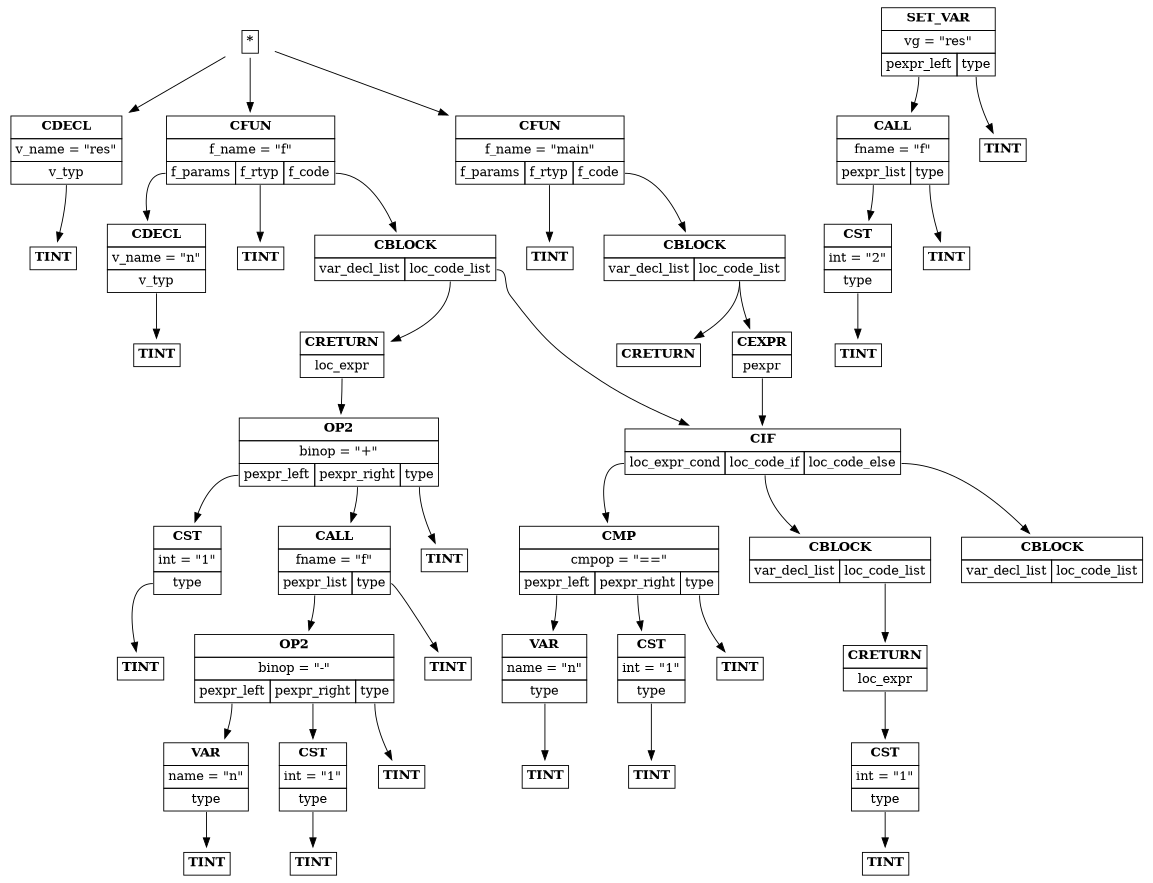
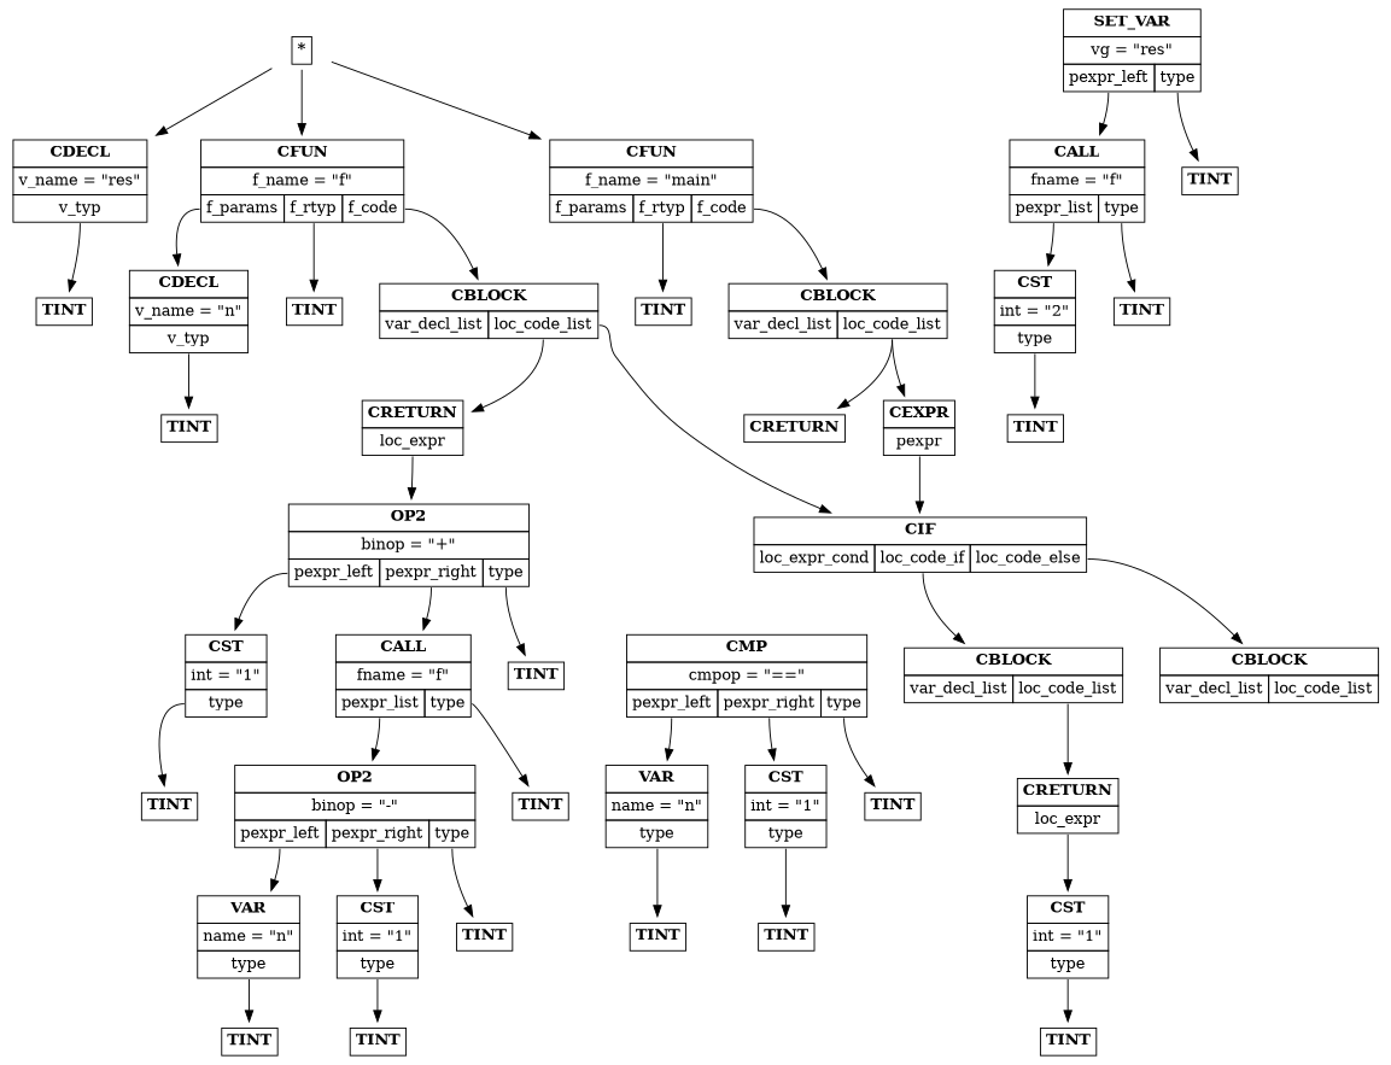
  digraph {
    node [shape=plaintext]
    edge [tailport=type]
    n1 [label=<<table border='0' cellborder='1' cellspacing='0' cellpadding='4'><tr ><td colspan = '1'><b >*</b></td></tr></table>>]
    n2 [label=<<table border='0' cellborder='1' cellspacing='0' cellpadding='4'><tr ><td colspan = '1'><b >CDECL</b></td></tr><tr ><td colspan = '1'>v_name = "res"</td></tr><tr ><td port='v_typ'>v_typ</td></tr></table>>]
    n3 [label=<<table border='0' cellborder='1' cellspacing='0' cellpadding='4'><tr ><td colspan = '3'><b >CFUN</b></td></tr><tr ><td colspan = '3'>f_name = "f"</td></tr><tr ><td port='f_params'>f_params</td><td port='f_rtyp'>f_rtyp</td><td port='f_code'>f_code</td></tr></table>>]
    n4 [label=<<table border='0' cellborder='1' cellspacing='0' cellpadding='4'><tr ><td colspan = '3'><b >CFUN</b></td></tr><tr ><td colspan = '3'>f_name = "main"</td></tr><tr ><td port='f_params'>f_params</td><td port='f_rtyp'>f_rtyp</td><td port='f_code'>f_code</td></tr></table>>]
    n5 [label=<<table border='0' cellborder='1' cellspacing='0' cellpadding='4'><tr ><td colspan = '1'><b >TINT</b></td></tr></table>>]
    n6 [label=<<table border='0' cellborder='1' cellspacing='0' cellpadding='4'><tr ><td colspan = '1'><b >CDECL</b></td></tr><tr ><td colspan = '1'>v_name = "n"</td></tr><tr ><td port='v_typ'>v_typ</td></tr></table>>]
    n7 [label=<<table border='0' cellborder='1' cellspacing='0' cellpadding='4'><tr ><td colspan = '1'><b >TINT</b></td></tr></table>>]
    n8 [label=<<table border='0' cellborder='1' cellspacing='0' cellpadding='4'><tr ><td colspan = '2'><b >CBLOCK</b></td></tr><tr ><td port='var_decl_list'>var_decl_list</td><td port='loc_code_list'>loc_code_list</td></tr></table>>]
    n9 [label=<<table border='0' cellborder='1' cellspacing='0' cellpadding='4'><tr ><td colspan = '1'><b >TINT</b></td></tr></table>>]
    n10 [label=<<table border='0' cellborder='1' cellspacing='0' cellpadding='4'><tr ><td colspan = '2'><b >CBLOCK</b></td></tr><tr ><td port='var_decl_list'>var_decl_list</td><td port='loc_code_list'>loc_code_list</td></tr></table>>]
    n11 [label=<<table border='0' cellborder='1' cellspacing='0' cellpadding='4'><tr ><td colspan = '1'><b >TINT</b></td></tr></table>>]
    n12 [label=<<table border='0' cellborder='1' cellspacing='0' cellpadding='4'><tr ><td colspan = '3'><b >CIF</b></td></tr><tr ><td port='loc_expr_cond'>loc_expr_cond</td><td port='loc_code_if'>loc_code_if</td><td port='loc_code_else'>loc_code_else</td></tr></table>>]
    n13 [label=<<table border='0' cellborder='1' cellspacing='0' cellpadding='4'><tr ><td colspan = '1'><b >CRETURN</b></td></tr><tr ><td port='loc_expr'>loc_expr</td></tr></table>>]
    n14 [label=<<table border='0' cellborder='1' cellspacing='0' cellpadding='4'><tr ><td colspan = '3'><b >CMP</b></td></tr><tr ><td colspan = '3'>cmpop = "=="</td></tr><tr ><td port='pexpr_left'>pexpr_left</td><td port='pexpr_right'>pexpr_right</td><td port='type'>type</td></tr></table>>]
    n15 [label=<<table border='0' cellborder='1' cellspacing='0' cellpadding='4'><tr ><td colspan = '2'><b >CBLOCK</b></td></tr><tr ><td port='var_decl_list'>var_decl_list</td><td port='loc_code_list'>loc_code_list</td></tr></table>>]
    n16 [label=<<table border='0' cellborder='1' cellspacing='0' cellpadding='4'><tr ><td colspan = '2'><b >CBLOCK</b></td></tr><tr ><td port='var_decl_list'>var_decl_list</td><td port='loc_code_list'>loc_code_list</td></tr></table>>]
    n17 [label=<<table border='0' cellborder='1' cellspacing='0' cellpadding='4'><tr ><td colspan = '3'><b >OP2</b></td></tr><tr ><td colspan = '3'>binop = "+"</td></tr><tr ><td port='pexpr_left'>pexpr_left</td><td port='pexpr_right'>pexpr_right</td><td port='type'>type</td></tr></table>>]
    n18 [label=<<table border='0' cellborder='1' cellspacing='0' cellpadding='4'><tr ><td colspan = '1'><b >VAR</b></td></tr><tr ><td colspan = '1'>name = "n"</td></tr><tr ><td port='type'>type</td></tr></table>>]
    n19 [label=<<table border='0' cellborder='1' cellspacing='0' cellpadding='4'><tr ><td colspan = '1'><b >CST</b></td></tr><tr ><td colspan = '1'>int = "1"</td></tr><tr ><td port='type'>type</td></tr></table>>]
    n20 [label=<<table border='0' cellborder='1' cellspacing='0' cellpadding='4'><tr ><td colspan = '1'><b >TINT</b></td></tr></table>>]
    n21 [label=<<table border='0' cellborder='1' cellspacing='0' cellpadding='4'><tr ><td colspan = '1'><b >CRETURN</b></td></tr><tr ><td port='loc_expr'>loc_expr</td></tr></table>>]
    n22 [label=<<table border='0' cellborder='1' cellspacing='0' cellpadding='4'><tr ><td colspan = '1'><b >TINT</b></td></tr></table>>]
    n23 [label=<<table border='0' cellborder='1' cellspacing='0' cellpadding='4'><tr ><td colspan = '1'><b >TINT</b></td></tr></table>>]
    n24 [label=<<table border='0' cellborder='1' cellspacing='0' cellpadding='4'><tr ><td colspan = '1'><b >CST</b></td></tr><tr ><td colspan = '1'>int = "1"</td></tr><tr ><td port='type'>type</td></tr></table>>]
    n25 [label=<<table border='0' cellborder='1' cellspacing='0' cellpadding='4'><tr ><td colspan = '1'><b >TINT</b></td></tr></table>>]
    n26 [label=<<table border='0' cellborder='1' cellspacing='0' cellpadding='4'><tr ><td colspan = '1'><b >CST</b></td></tr><tr ><td colspan = '1'>int = "1"</td></tr><tr ><td port='type'>type</td></tr></table>>]
    n27 [label=<<table border='0' cellborder='1' cellspacing='0' cellpadding='4'><tr ><td colspan = '2'><b >CALL</b></td></tr><tr ><td colspan = '2'>fname = "f"</td></tr><tr ><td port='pexpr_list'>pexpr_list</td><td port='type'>type</td></tr></table>>]
    n28 [label=<<table border='0' cellborder='1' cellspacing='0' cellpadding='4'><tr ><td colspan = '1'><b >TINT</b></td></tr></table>>]
    n29 [label=<<table border='0' cellborder='1' cellspacing='0' cellpadding='4'><tr ><td colspan = '1'><b >TINT</b></td></tr></table>>]
    n30 [label=<<table border='0' cellborder='1' cellspacing='0' cellpadding='4'><tr ><td colspan = '3'><b >OP2</b></td></tr><tr ><td colspan = '3'>binop = "-"</td></tr><tr ><td port='pexpr_left'>pexpr_left</td><td port='pexpr_right'>pexpr_right</td><td port='type'>type</td></tr></table>>]
    n31 [label=<<table border='0' cellborder='1' cellspacing='0' cellpadding='4'><tr ><td colspan = '1'><b >TINT</b></td></tr></table>>]
    n32 [label=<<table border='0' cellborder='1' cellspacing='0' cellpadding='4'><tr ><td colspan = '1'><b >VAR</b></td></tr><tr ><td colspan = '1'>name = "n"</td></tr><tr ><td port='type'>type</td></tr></table>>]
    n33 [label=<<table border='0' cellborder='1' cellspacing='0' cellpadding='4'><tr ><td colspan = '1'><b >CST</b></td></tr><tr ><td colspan = '1'>int = "1"</td></tr><tr ><td port='type'>type</td></tr></table>>]
    n34 [label=<<table border='0' cellborder='1' cellspacing='0' cellpadding='4'><tr ><td colspan = '1'><b >TINT</b></td></tr></table>>]
    n35 [label=<<table border='0' cellborder='1' cellspacing='0' cellpadding='4'><tr ><td colspan = '1'><b >TINT</b></td></tr></table>>]
    n36 [label=<<table border='0' cellborder='1' cellspacing='0' cellpadding='4'><tr ><td colspan = '1'><b >TINT</b></td></tr></table>>]
    n37 [label=<<table border='0' cellborder='1' cellspacing='0' cellpadding='4'><tr ><td colspan = '1'><b >CEXPR</b></td></tr><tr ><td port='pexpr'>pexpr</td></tr></table>>]
    n38 [label=<<table border='0' cellborder='1' cellspacing='0' cellpadding='4'><tr ><td colspan = '1'><b >CRETURN</b></td></tr></table>>]
    n39 [label=<<table border='0' cellborder='1' cellspacing='0' cellpadding='4'><tr ><td colspan = '2'><b >SET_VAR</b></td></tr><tr ><td colspan = '2'>vg = "res"</td></tr><tr ><td port='pexpr_left'>pexpr_left</td><td port='type'>type</td></tr></table>>]
    n40 [label=<<table border='0' cellborder='1' cellspacing='0' cellpadding='4'><tr ><td colspan = '2'><b >CALL</b></td></tr><tr ><td colspan = '2'>fname = "f"</td></tr><tr ><td port='pexpr_list'>pexpr_list</td><td port='type'>type</td></tr></table>>]
    n41 [label=<<table border='0' cellborder='1' cellspacing='0' cellpadding='4'><tr ><td colspan = '1'><b >TINT</b></td></tr></table>>]
    n42 [label=<<table border='0' cellborder='1' cellspacing='0' cellpadding='4'><tr ><td colspan = '1'><b >CST</b></td></tr><tr ><td colspan = '1'>int = "2"</td></tr><tr ><td port='type'>type</td></tr></table>>]
    n43 [label=<<table border='0' cellborder='1' cellspacing='0' cellpadding='4'><tr ><td colspan = '1'><b >TINT</b></td></tr></table>>]
    n44 [label=<<table border='0' cellborder='1' cellspacing='0' cellpadding='4'><tr ><td colspan = '1'><b >TINT</b></td></tr></table>>]
    n1 -> n2
    n1 -> n3
    n1 -> n4
    n2 -> n5 [tailport=v_typ]
    n3 -> n6 [tailport=f_params]
    n3 -> n7 [tailport=f_rtyp]
    n3 -> n8 [tailport=f_code]
    n4 -> n9 [tailport=f_rtyp]
    n4 -> n10 [tailport=f_code]
    n6 -> n11 [tailport=v_typ]
    n8 -> n12 [tailport=loc_code_list]
    n8 -> n13 [tailport=loc_code_list]
    n10 -> n37 [tailport=loc_code_list]
    n10 -> n38 [tailport=loc_code_list]
-   n12 -> n14 [tailport=loc_expr_cond]
    n12 -> n15 [tailport=loc_code_if]
    n12 -> n16 [tailport=loc_code_else]
    n13 -> n17 [tailport=loc_expr]
    n14 -> n18 [tailport=pexpr_left]
    n14 -> n19 [tailport=pexpr_right]
    n14 -> n20
    n15 -> n21 [tailport=loc_code_list]
    n17 -> n26 [tailport=pexpr_left]
    n17 -> n27 [tailport=pexpr_right]
    n17 -> n28
    n18 -> n22
    n19 -> n23
    n21 -> n24 [tailport=loc_expr]
    n24 -> n25
    n26 -> n29
    n27 -> n30 [tailport=pexpr_list]
    n27 -> n31
    n30 -> n32 [tailport=pexpr_left]
    n30 -> n33 [tailport=pexpr_right]
    n30 -> n34
    n32 -> n35
    n33 -> n36
    n37 -> n12 [tailport=pexpr]
    n39 -> n40 [tailport=pexpr_left]
    n39 -> n41
    n40 -> n42 [tailport=pexpr_list]
    n40 -> n43
    n42 -> n44
  }
